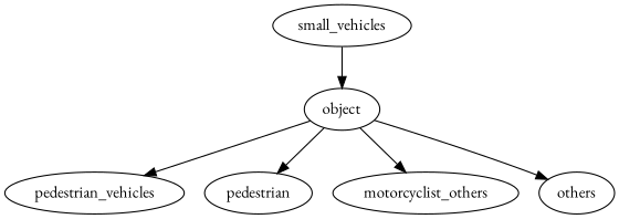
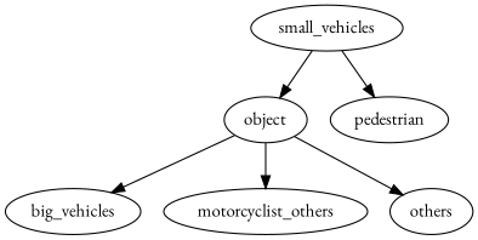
  digraph {
    fontname="EB Garamond"
    node [fontname="EB Garamond"]
    edge [fontname="EB Garamond"]
    n1 [label=object]
-   n2 [label=pedestrian_vehicles]
+   n2 [label=big_vehicles]
    n3 [label=pedestrian]
    n4 [label=motorcyclist_others]
    n5 [label=others]
    n6 [label=small_vehicles]
    n1 -> n2
-   n1 -> n3
+   n6 -> n3
    n1 -> n4
    n1 -> n5
    n6 -> n1
  }
